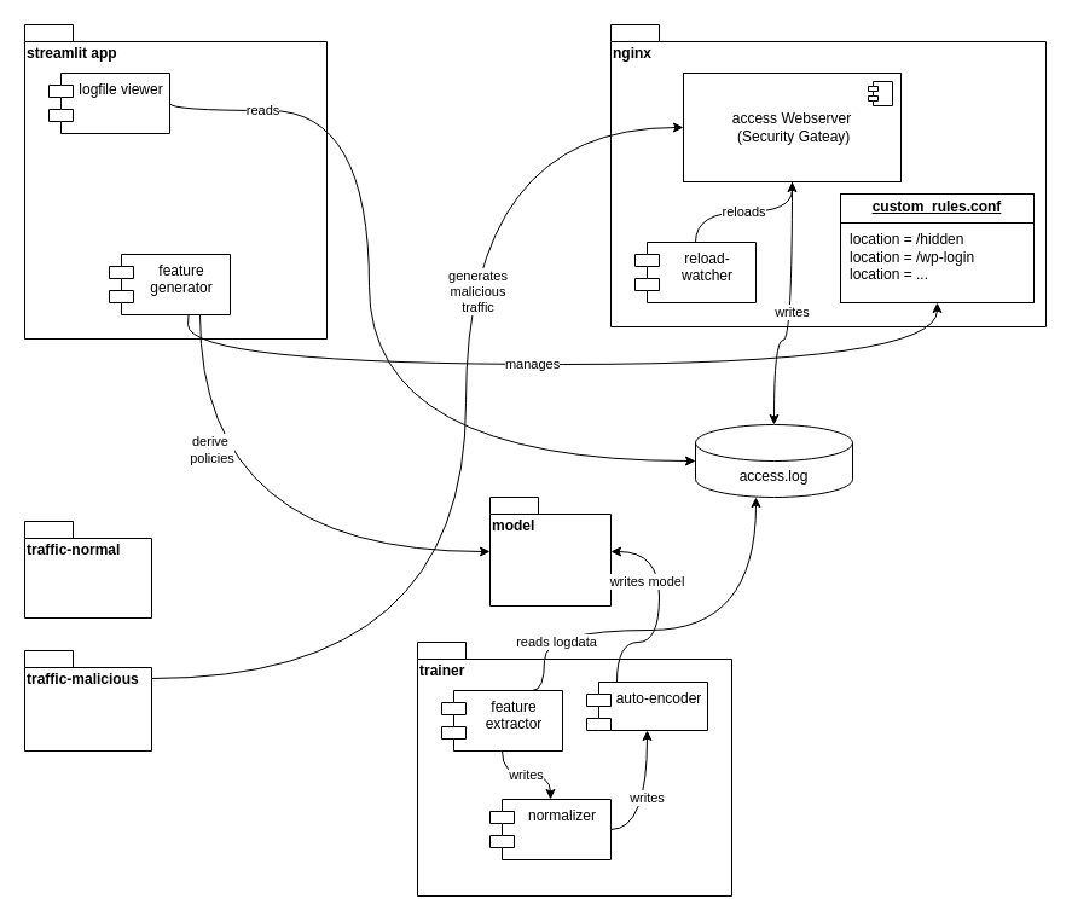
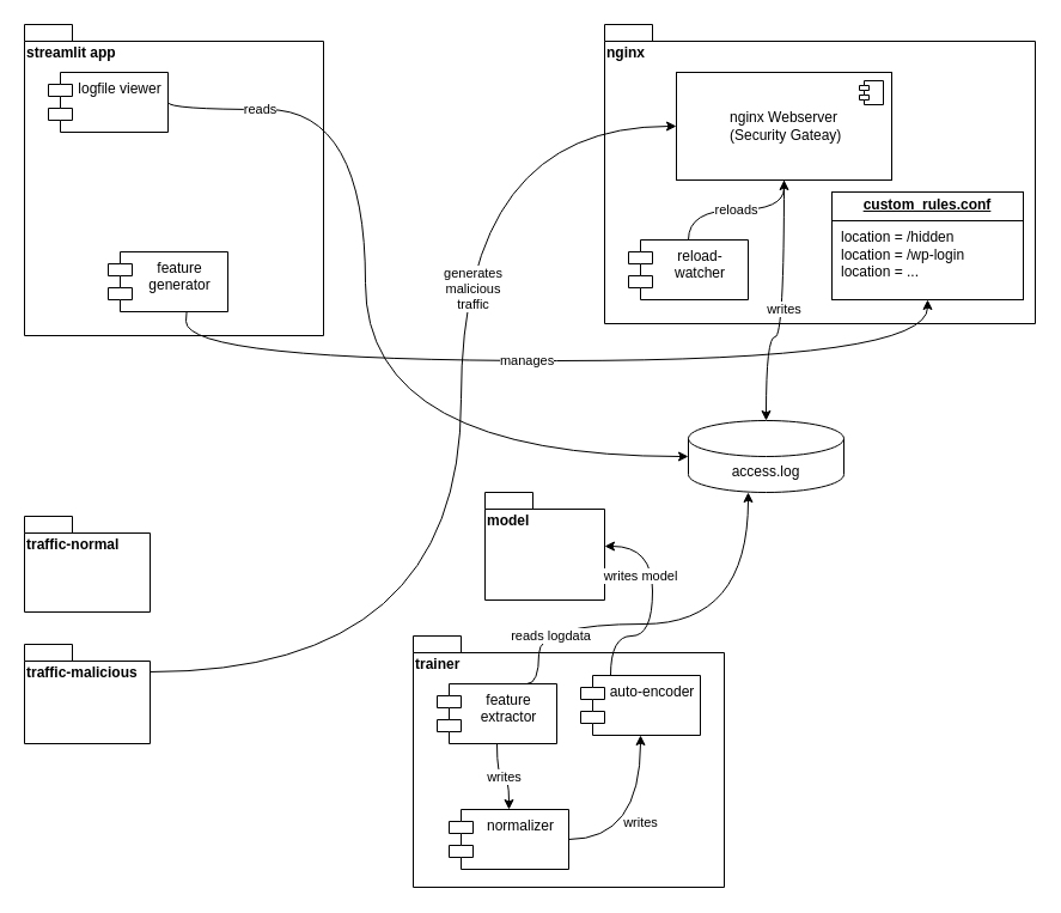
  <mxCell id="0" />
  <mxCell id="1" parent="0" />
  <mxCell id="2" value="nginx" style="shape=folder;fontStyle=1;spacingTop=10;tabWidth=40;tabHeight=14;tabPosition=left;html=1;whiteSpace=wrap;align=left;verticalAlign=top;" parent="1" vertex="1"><mxGeometry x="505" y="20" width="360" height="250" as="geometry" /></mxCell>
  <mxCell id="3" value="trainer" style="shape=folder;fontStyle=1;spacingTop=10;tabWidth=40;tabHeight=14;tabPosition=left;html=1;whiteSpace=wrap;align=left;verticalAlign=top;" parent="1" vertex="1"><mxGeometry x="345" y="531" width="260" height="210" as="geometry" /></mxCell>
  <mxCell id="4" value="streamlit app" style="shape=folder;fontStyle=1;spacingTop=10;tabWidth=40;tabHeight=14;tabPosition=left;html=1;whiteSpace=wrap;align=left;verticalAlign=top;" parent="1" vertex="1"><mxGeometry x="20" y="20" width="250" height="260" as="geometry" /></mxCell>
  <mxCell id="5" value="writes" style="edgeStyle=orthogonalEdgeStyle;rounded=0;orthogonalLoop=1;jettySize=auto;html=1;exitX=0.5;exitY=1;exitDx=0;exitDy=0;curved=1;entryX=0.5;entryY=0;entryDx=0;entryDy=0;entryPerimeter=0;" parent="1" source="6" target="22" edge="1"><mxGeometry relative="1" as="geometry"><Array as="points"><mxPoint x="655" y="281" /><mxPoint x="640" y="281" /></Array></mxGeometry></mxCell>
- <mxCell id="6" value="access Webserver&lt;div&gt;&amp;nbsp;(Security Gateay)&lt;/div&gt;" style="html=1;dropTarget=0;whiteSpace=wrap;" parent="1" vertex="1"><mxGeometry x="565" y="60" width="180" height="90" as="geometry" /></mxCell>
+ <mxCell id="6" value="nginx Webserver&lt;div&gt;&amp;nbsp;(Security Gateay)&lt;/div&gt;" style="html=1;dropTarget=0;whiteSpace=wrap;" parent="1" vertex="1"><mxGeometry x="565" y="60" width="180" height="90" as="geometry" /></mxCell>
  <mxCell id="7" value="" style="shape=module;jettyWidth=8;jettyHeight=4;" parent="6" vertex="1"><mxGeometry x="1" width="20" height="20" relative="1" as="geometry"><mxPoint x="-27" y="7" as="offset" /></mxGeometry></mxCell>
  <mxCell id="8" value="generates&lt;div&gt;malicious&lt;/div&gt;&lt;div&gt;traffic&lt;/div&gt;" style="edgeStyle=orthogonalEdgeStyle;rounded=0;orthogonalLoop=1;jettySize=auto;html=1;curved=1;" parent="1" source="9" target="6" edge="1"><mxGeometry x="0.295" y="-10" relative="1" as="geometry"><Array as="points"><mxPoint x="385" y="561" /><mxPoint x="385" y="105" /></Array><mxPoint as="offset" /></mxGeometry></mxCell>
  <mxCell id="9" value="traffic-malicious" style="shape=folder;fontStyle=1;spacingTop=10;tabWidth=40;tabHeight=14;tabPosition=left;html=1;whiteSpace=wrap;align=left;verticalAlign=top;" parent="1" vertex="1"><mxGeometry x="20" y="538" width="105" height="83" as="geometry" /></mxCell>
  <mxCell id="10" value="traffic-normal" style="shape=folder;fontStyle=1;spacingTop=10;tabWidth=40;tabHeight=14;tabPosition=left;html=1;whiteSpace=wrap;align=left;verticalAlign=top;" parent="1" vertex="1"><mxGeometry x="20" y="431" width="105" height="80" as="geometry" /></mxCell>
  <mxCell id="11" value="reloads" style="edgeStyle=orthogonalEdgeStyle;rounded=0;orthogonalLoop=1;jettySize=auto;html=1;curved=1;" parent="1" source="12" target="6" edge="1"><mxGeometry relative="1" as="geometry" /></mxCell>
  <mxCell id="12" value="reload-watcher" style="shape=module;align=left;spacingLeft=20;align=center;verticalAlign=top;whiteSpace=wrap;html=1;" parent="1" vertex="1"><mxGeometry x="525" y="200" width="100" height="50" as="geometry" /></mxCell>
  <mxCell id="13" value="&lt;p style=&quot;margin:0px;margin-top:4px;text-align:center;text-decoration:underline;&quot;&gt;&lt;b&gt;custom_rules.conf&lt;/b&gt;&lt;/p&gt;&lt;hr size=&quot;1&quot; style=&quot;border-style:solid;&quot;&gt;&lt;p style=&quot;margin:0px;margin-left:8px;&quot;&gt;location = /hidden&lt;/p&gt;&lt;p style=&quot;margin:0px;margin-left:8px;&quot;&gt;location = /wp-login&lt;br&gt;location = ...&lt;/p&gt;" style="verticalAlign=top;align=left;overflow=fill;html=1;whiteSpace=wrap;" parent="1" vertex="1"><mxGeometry x="695" y="160" width="160" height="90" as="geometry" /></mxCell>
  <mxCell id="14" value="reads logdata" style="edgeStyle=orthogonalEdgeStyle;rounded=0;orthogonalLoop=1;jettySize=auto;html=1;curved=1;exitX=0.75;exitY=0;exitDx=0;exitDy=0;" parent="1" source="16" target="22" edge="1"><mxGeometry x="-0.587" y="-10" relative="1" as="geometry"><Array as="points"><mxPoint x="450" y="521" /><mxPoint x="625" y="521" /></Array><mxPoint x="-1" as="offset" /></mxGeometry></mxCell>
  <mxCell id="15" value="writes" style="edgeStyle=orthogonalEdgeStyle;rounded=0;orthogonalLoop=1;jettySize=auto;html=1;exitX=0.5;exitY=1;exitDx=0;exitDy=0;entryX=0.5;entryY=0;entryDx=0;entryDy=0;curved=1;" parent="1" source="16" target="18" edge="1"><mxGeometry relative="1" as="geometry" /></mxCell>
  <mxCell id="16" value="feature extractor" style="shape=module;align=left;spacingLeft=20;align=center;verticalAlign=top;whiteSpace=wrap;html=1;" parent="1" vertex="1"><mxGeometry x="365" y="571" width="100" height="50" as="geometry" /></mxCell>
  <mxCell id="17" value="writes" style="edgeStyle=orthogonalEdgeStyle;rounded=0;orthogonalLoop=1;jettySize=auto;html=1;exitX=1;exitY=0.5;exitDx=0;exitDy=0;entryX=0.5;entryY=1;entryDx=0;entryDy=0;curved=1;" parent="1" source="18" target="19" edge="1"><mxGeometry relative="1" as="geometry" /></mxCell>
- <mxCell id="18" value="normalizer" style="shape=module;align=left;spacingLeft=20;align=center;verticalAlign=top;whiteSpace=wrap;html=1;" parent="1" vertex="1"><mxGeometry x="405" y="661" width="100" height="50" as="geometry" /></mxCell>
- <mxCell id="19" value="auto-encoder" style="shape=module;align=left;spacingLeft=20;align=center;verticalAlign=top;whiteSpace=wrap;html=1;" parent="1" vertex="1"><mxGeometry x="485" y="564" width="100" height="40" as="geometry" /></mxCell>
+ <mxCell id="18" value="normalizer" style="shape=module;align=left;spacingLeft=20;align=center;verticalAlign=top;whiteSpace=wrap;html=1;" parent="1" vertex="1"><mxGeometry x="375" y="676" width="100" height="50" as="geometry" /></mxCell>
+ <mxCell id="19" value="auto-encoder" style="shape=module;align=left;spacingLeft=20;align=center;verticalAlign=top;whiteSpace=wrap;html=1;" parent="1" vertex="1"><mxGeometry x="485" y="564" width="100" height="50" as="geometry" /></mxCell>
  <mxCell id="20" value="model" style="shape=folder;fontStyle=1;spacingTop=10;tabWidth=40;tabHeight=14;tabPosition=left;html=1;whiteSpace=wrap;align=left;verticalAlign=top;" parent="1" vertex="1"><mxGeometry x="405" y="411" width="100" height="90" as="geometry" /></mxCell>
  <mxCell id="21" value="writes model" style="edgeStyle=orthogonalEdgeStyle;rounded=0;orthogonalLoop=1;jettySize=auto;html=1;exitX=0.25;exitY=0;exitDx=0;exitDy=0;elbow=vertical;curved=1;" parent="1" source="19" target="20" edge="1"><mxGeometry x="0.29" y="10" relative="1" as="geometry"><Array as="points"><mxPoint x="510" y="531" /><mxPoint x="545" y="531" /><mxPoint x="545" y="456" /></Array><mxPoint as="offset" /></mxGeometry></mxCell>
  <mxCell id="22" value="access.log" style="shape=cylinder3;whiteSpace=wrap;html=1;boundedLbl=1;backgroundOutline=1;size=15;" parent="1" vertex="1"><mxGeometry x="575" y="351" width="130" height="60" as="geometry" /></mxCell>
  <mxCell id="23" value="manages" style="edgeStyle=orthogonalEdgeStyle;rounded=0;orthogonalLoop=1;jettySize=auto;html=1;exitX=1;exitY=0.5;exitDx=0;exitDy=0;curved=1;" parent="1" source="25" target="13" edge="1"><mxGeometry relative="1" as="geometry"><Array as="points"><mxPoint x="155" y="301" /><mxPoint x="775" y="301" /></Array></mxGeometry></mxCell>
- <mxCell id="24" value="derive&amp;nbsp;&lt;div&gt;policies&lt;/div&gt;" style="edgeStyle=orthogonalEdgeStyle;rounded=0;orthogonalLoop=1;jettySize=auto;html=1;exitX=0.75;exitY=1;exitDx=0;exitDy=0;curved=1;" parent="1" source="25" target="20" edge="1"><mxGeometry x="-0.484" y="10" relative="1" as="geometry"><Array as="points"><mxPoint x="165" y="456" /></Array><mxPoint as="offset" /></mxGeometry></mxCell>
  <mxCell id="25" value="feature generator" style="shape=module;align=left;spacingLeft=20;align=center;verticalAlign=top;whiteSpace=wrap;html=1;" parent="1" vertex="1"><mxGeometry x="90" y="210" width="100" height="50" as="geometry" /></mxCell>
  <mxCell id="26" value="logfile viewer" style="shape=module;align=left;spacingLeft=20;align=center;verticalAlign=top;whiteSpace=wrap;html=1;" parent="1" vertex="1"><mxGeometry x="40" y="60" width="100" height="50" as="geometry" /></mxCell>
  <mxCell id="27" value="reads" style="edgeStyle=orthogonalEdgeStyle;rounded=0;orthogonalLoop=1;jettySize=auto;html=1;exitX=1;exitY=0.5;exitDx=0;exitDy=0;curved=1;" parent="1" source="26" target="22" edge="1"><mxGeometry x="-0.772" relative="1" as="geometry"><Array as="points"><mxPoint x="140" y="91" /><mxPoint x="305" y="91" /><mxPoint x="305" y="381" /></Array><mxPoint as="offset" /></mxGeometry></mxCell>
